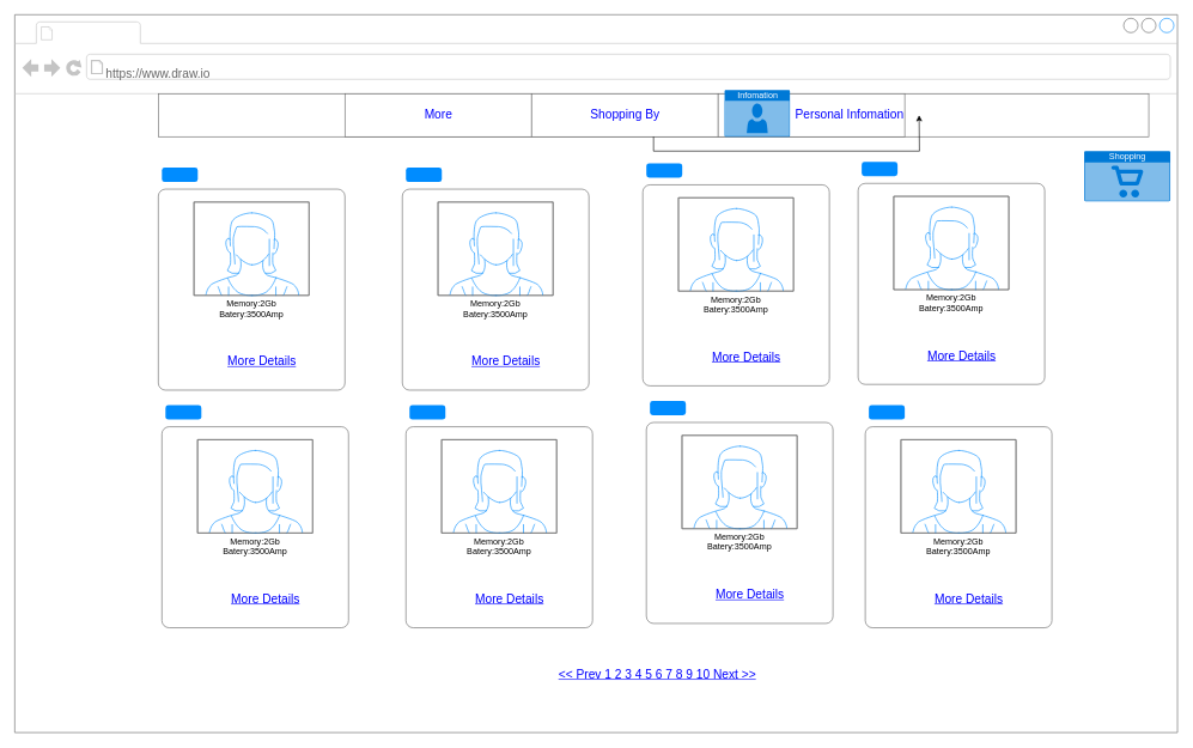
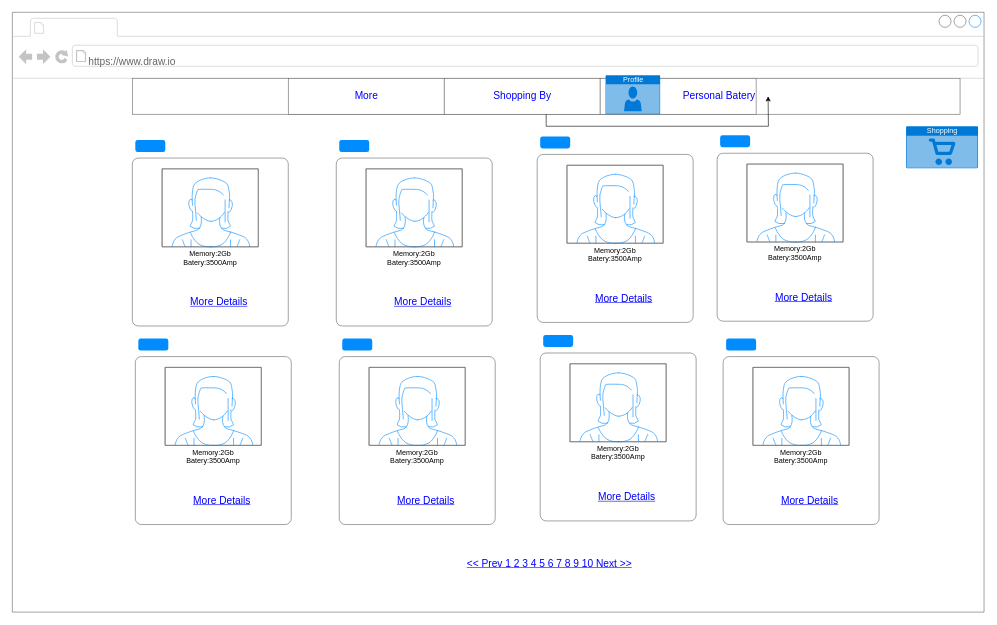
  <mxCell id="0" />
  <mxCell id="1" parent="0" />
  <mxCell id="2" value="" style="strokeWidth=1;shadow=0;dashed=0;align=center;html=1;shape=mxgraph.mockup.containers.browserWindow;rSize=0;fillColor=#ffffff;strokeColor=#666666;strokeColor2=#008cff;strokeColor3=#c4c4c4;mainText=,;recursiveResize=0;" vertex="1" parent="1"><mxGeometry x="20" y="20" width="1620" height="1000" as="geometry" /></mxCell>
  <mxCell id="3" value="https://www.draw.io" style="strokeWidth=1;shadow=0;dashed=0;align=center;html=1;shape=mxgraph.mockup.containers.anchor;rSize=0;fontSize=17;fontColor=#666666;align=left;" vertex="1" parent="2"><mxGeometry x="125" y="70" width="250" height="26" as="geometry" /></mxCell>
  <mxCell id="4" value="" style="strokeWidth=1;shadow=0;dashed=0;align=center;html=1;shape=mxgraph.mockup.text.rrect;rSize=0;fillColor=#ffffff;strokeColor=#666666;" vertex="1" parent="2"><mxGeometry x="200" y="110" width="1380" height="60" as="geometry" /></mxCell>
  <mxCell id="5" value="More" style="strokeColor=inherit;fillColor=inherit;gradientColor=inherit;strokeWidth=1;shadow=0;dashed=0;align=center;html=1;shape=mxgraph.mockup.text.rrect;rSize=0;fontSize=17;fontColor=#0000ff;" vertex="1" parent="4"><mxGeometry x="260" width="260" height="60" as="geometry" /></mxCell>
  <mxCell id="6" value="Shopping By" style="strokeColor=inherit;fillColor=inherit;gradientColor=inherit;strokeWidth=1;shadow=0;dashed=0;align=center;html=1;shape=mxgraph.mockup.text.rrect;rSize=0;fontSize=17;fontColor=#0000ff;" vertex="1" parent="4"><mxGeometry x="520" width="260" height="60" as="geometry" /></mxCell>
- <mxCell id="7" value="Personal Infomation" style="strokeColor=inherit;fillColor=inherit;gradientColor=inherit;strokeWidth=1;shadow=0;dashed=0;align=right;html=1;shape=mxgraph.mockup.text.rrect;rSize=0;fontSize=17;fontColor=#0000ff;" vertex="1" parent="4"><mxGeometry x="780" width="260" height="60" as="geometry" /></mxCell>
+ <mxCell id="7" value="Personal Batery" style="strokeColor=inherit;fillColor=inherit;gradientColor=inherit;strokeWidth=1;shadow=0;dashed=0;align=right;html=1;shape=mxgraph.mockup.text.rrect;rSize=0;fontSize=17;fontColor=#0000ff;" vertex="1" parent="4"><mxGeometry x="780" width="260" height="60" as="geometry" /></mxCell>
  <mxCell id="8" value="" style="edgeStyle=orthogonalEdgeStyle;rounded=0;orthogonalLoop=1;jettySize=auto;html=1;" edge="1" parent="4" source="4"><mxGeometry relative="1" as="geometry"><mxPoint x="1060" y="30" as="targetPoint" /></mxGeometry></mxCell>
  <mxCell id="9" value="" style="group" vertex="1" connectable="0" parent="2"><mxGeometry x="200" y="227" width="935" height="296" as="geometry" /></mxCell>
  <mxCell id="10" value="" style="shape=mxgraph.mockup.containers.marginRect;rectMarginTop=10;strokeColor=#666666;fillColor=#ffffff;strokeWidth=1;dashed=0;rounded=1;arcSize=5;recursiveResize=0;" vertex="1" parent="9"><mxGeometry y="6" width="260" height="290" as="geometry" /></mxCell>
  <mxCell id="11" value="" style="shape=rect;strokeColor=none;fillColor=#008cff;strokeWidth=1;dashed=0;rounded=1;arcSize=20;fontColor=#ffffff;fontSize=17;spacing=2;spacingTop=-2;align=left;autosize=1;spacingLeft=4;resizeWidth=0;resizeHeight=0;perimeter=none;" vertex="1" parent="10"><mxGeometry x="5" y="-20" width="50" height="20" as="geometry" /></mxCell>
  <mxCell id="12" value="" style="verticalLabelPosition=bottom;shadow=0;dashed=0;align=center;html=1;verticalAlign=top;strokeWidth=1;shape=mxgraph.mockup.containers.userFemale;strokeColor=#666666;strokeColor2=#008cff;fillColor=#ffffff;" vertex="1" parent="10"><mxGeometry x="50" y="28" width="160" height="130" as="geometry" /></mxCell>
  <mxCell id="13" value="More Details" style="shape=rectangle;strokeColor=none;fillColor=none;linkText=;fontSize=17;fontColor=#0000ff;fontStyle=4;html=1;align=center;" vertex="1" parent="10"><mxGeometry x="84" y="236" width="120" height="30" as="geometry" /></mxCell>
  <mxCell id="14" value="Memory:2Gb&lt;br&gt;Batery:3500Amp" style="text;spacingTop=-5;fillColor=#ffffff;whiteSpace=wrap;html=1;align=center;fontSize=12;fontFamily=Helvetica;fillColor=none;strokeColor=none;" vertex="1" parent="10"><mxGeometry x="5" y="161" width="250" height="90" as="geometry" /></mxCell>
  <mxCell id="15" value="" style="shape=mxgraph.mockup.containers.marginRect;rectMarginTop=10;strokeColor=#666666;fillColor=#ffffff;strokeWidth=1;dashed=0;rounded=1;arcSize=5;recursiveResize=0;" vertex="1" parent="9"><mxGeometry x="340" y="6" width="260" height="290" as="geometry" /></mxCell>
  <mxCell id="16" value="" style="shape=rect;strokeColor=none;fillColor=#008cff;strokeWidth=1;dashed=0;rounded=1;arcSize=20;fontColor=#ffffff;fontSize=17;spacing=2;spacingTop=-2;align=left;autosize=1;spacingLeft=4;resizeWidth=0;resizeHeight=0;perimeter=none;" vertex="1" parent="15"><mxGeometry x="5" y="-20" width="50" height="20" as="geometry" /></mxCell>
  <mxCell id="17" value="" style="verticalLabelPosition=bottom;shadow=0;dashed=0;align=center;html=1;verticalAlign=top;strokeWidth=1;shape=mxgraph.mockup.containers.userFemale;strokeColor=#666666;strokeColor2=#008cff;fillColor=#ffffff;" vertex="1" parent="15"><mxGeometry x="50" y="28" width="160" height="130" as="geometry" /></mxCell>
  <mxCell id="18" value="More Details" style="shape=rectangle;strokeColor=none;fillColor=none;linkText=;fontSize=17;fontColor=#0000ff;fontStyle=4;html=1;align=center;" vertex="1" parent="15"><mxGeometry x="84" y="236" width="120" height="30" as="geometry" /></mxCell>
  <mxCell id="19" value="Memory:2Gb&lt;br&gt;Batery:3500Amp" style="text;spacingTop=-5;fillColor=#ffffff;whiteSpace=wrap;html=1;align=center;fontSize=12;fontFamily=Helvetica;fillColor=none;strokeColor=none;" vertex="1" parent="15"><mxGeometry x="5" y="161" width="250" height="90" as="geometry" /></mxCell>
  <mxCell id="20" value="" style="shape=mxgraph.mockup.containers.marginRect;rectMarginTop=10;strokeColor=#666666;fillColor=#ffffff;strokeWidth=1;dashed=0;rounded=1;arcSize=5;recursiveResize=0;" vertex="1" parent="9"><mxGeometry x="675" width="260" height="290" as="geometry" /></mxCell>
  <mxCell id="21" value="" style="shape=rect;strokeColor=none;fillColor=#008cff;strokeWidth=1;dashed=0;rounded=1;arcSize=20;fontColor=#ffffff;fontSize=17;spacing=2;spacingTop=-2;align=left;autosize=1;spacingLeft=4;resizeWidth=0;resizeHeight=0;perimeter=none;" vertex="1" parent="20"><mxGeometry x="5" y="-20" width="50" height="20" as="geometry" /></mxCell>
  <mxCell id="22" value="" style="verticalLabelPosition=bottom;shadow=0;dashed=0;align=center;html=1;verticalAlign=top;strokeWidth=1;shape=mxgraph.mockup.containers.userFemale;strokeColor=#666666;strokeColor2=#008cff;fillColor=#ffffff;" vertex="1" parent="20"><mxGeometry x="50" y="28" width="160" height="130" as="geometry" /></mxCell>
  <mxCell id="23" value="More Details" style="shape=rectangle;strokeColor=none;fillColor=none;linkText=;fontSize=17;fontColor=#0000ff;fontStyle=4;html=1;align=center;" vertex="1" parent="20"><mxGeometry x="84" y="236" width="120" height="30" as="geometry" /></mxCell>
  <mxCell id="24" value="Memory:2Gb&lt;br&gt;Batery:3500Amp" style="text;spacingTop=-5;fillColor=#ffffff;whiteSpace=wrap;html=1;align=center;fontSize=12;fontFamily=Helvetica;fillColor=none;strokeColor=none;" vertex="1" parent="20"><mxGeometry x="5" y="161" width="250" height="90" as="geometry" /></mxCell>
  <mxCell id="25" value="&lt;&lt; Prev 1 2 3 4 5 6 7 8 9 10 Next &gt;&gt;" style="strokeWidth=1;shadow=0;dashed=0;align=center;html=1;shape=mxgraph.mockup.navigation.pagination;linkText=;fontSize=17;fontColor=#0000ff;fontStyle=4;" vertex="1" parent="2"><mxGeometry x="720" y="905" width="350" height="30" as="geometry" /></mxCell>
  <mxCell id="26" value="" style="shape=mxgraph.mockup.containers.marginRect;rectMarginTop=10;strokeColor=#666666;fillColor=#ffffff;strokeWidth=1;dashed=0;rounded=1;arcSize=5;recursiveResize=0;" vertex="1" parent="2"><mxGeometry x="205" y="564" width="260" height="290" as="geometry" /></mxCell>
  <mxCell id="27" value="" style="shape=rect;strokeColor=none;fillColor=#008cff;strokeWidth=1;dashed=0;rounded=1;arcSize=20;fontColor=#ffffff;fontSize=17;spacing=2;spacingTop=-2;align=left;autosize=1;spacingLeft=4;resizeWidth=0;resizeHeight=0;perimeter=none;" vertex="1" parent="26"><mxGeometry x="5" y="-20" width="50" height="20" as="geometry" /></mxCell>
  <mxCell id="28" value="" style="verticalLabelPosition=bottom;shadow=0;dashed=0;align=center;html=1;verticalAlign=top;strokeWidth=1;shape=mxgraph.mockup.containers.userFemale;strokeColor=#666666;strokeColor2=#008cff;fillColor=#ffffff;" vertex="1" parent="26"><mxGeometry x="50" y="28" width="160" height="130" as="geometry" /></mxCell>
  <mxCell id="29" value="More Details" style="shape=rectangle;strokeColor=none;fillColor=none;linkText=;fontSize=17;fontColor=#0000ff;fontStyle=4;html=1;align=center;" vertex="1" parent="26"><mxGeometry x="84" y="236" width="120" height="30" as="geometry" /></mxCell>
  <mxCell id="30" value="Memory:2Gb&lt;br&gt;Batery:3500Amp" style="text;spacingTop=-5;fillColor=#ffffff;whiteSpace=wrap;html=1;align=center;fontSize=12;fontFamily=Helvetica;fillColor=none;strokeColor=none;" vertex="1" parent="26"><mxGeometry x="5" y="161" width="250" height="90" as="geometry" /></mxCell>
  <mxCell id="31" value="" style="shape=mxgraph.mockup.containers.marginRect;rectMarginTop=10;strokeColor=#666666;fillColor=#ffffff;strokeWidth=1;dashed=0;rounded=1;arcSize=5;recursiveResize=0;" vertex="1" parent="2"><mxGeometry x="545" y="564" width="260" height="290" as="geometry" /></mxCell>
  <mxCell id="32" value="" style="shape=rect;strokeColor=none;fillColor=#008cff;strokeWidth=1;dashed=0;rounded=1;arcSize=20;fontColor=#ffffff;fontSize=17;spacing=2;spacingTop=-2;align=left;autosize=1;spacingLeft=4;resizeWidth=0;resizeHeight=0;perimeter=none;" vertex="1" parent="31"><mxGeometry x="5" y="-20" width="50" height="20" as="geometry" /></mxCell>
  <mxCell id="33" value="" style="verticalLabelPosition=bottom;shadow=0;dashed=0;align=center;html=1;verticalAlign=top;strokeWidth=1;shape=mxgraph.mockup.containers.userFemale;strokeColor=#666666;strokeColor2=#008cff;fillColor=#ffffff;" vertex="1" parent="31"><mxGeometry x="50" y="28" width="160" height="130" as="geometry" /></mxCell>
  <mxCell id="34" value="More Details" style="shape=rectangle;strokeColor=none;fillColor=none;linkText=;fontSize=17;fontColor=#0000ff;fontStyle=4;html=1;align=center;" vertex="1" parent="31"><mxGeometry x="84" y="236" width="120" height="30" as="geometry" /></mxCell>
  <mxCell id="35" value="Memory:2Gb&lt;br&gt;Batery:3500Amp" style="text;spacingTop=-5;fillColor=#ffffff;whiteSpace=wrap;html=1;align=center;fontSize=12;fontFamily=Helvetica;fillColor=none;strokeColor=none;" vertex="1" parent="31"><mxGeometry x="5" y="161" width="250" height="90" as="geometry" /></mxCell>
  <mxCell id="36" value="" style="shape=mxgraph.mockup.containers.marginRect;rectMarginTop=10;strokeColor=#666666;fillColor=#ffffff;strokeWidth=1;dashed=0;rounded=1;arcSize=5;recursiveResize=0;" vertex="1" parent="2"><mxGeometry x="880" y="558" width="260" height="290" as="geometry" /></mxCell>
  <mxCell id="37" value="" style="shape=rect;strokeColor=none;fillColor=#008cff;strokeWidth=1;dashed=0;rounded=1;arcSize=20;fontColor=#ffffff;fontSize=17;spacing=2;spacingTop=-2;align=left;autosize=1;spacingLeft=4;resizeWidth=0;resizeHeight=0;perimeter=none;" vertex="1" parent="36"><mxGeometry x="5" y="-20" width="50" height="20" as="geometry" /></mxCell>
  <mxCell id="38" value="" style="verticalLabelPosition=bottom;shadow=0;dashed=0;align=center;html=1;verticalAlign=top;strokeWidth=1;shape=mxgraph.mockup.containers.userFemale;strokeColor=#666666;strokeColor2=#008cff;fillColor=#ffffff;" vertex="1" parent="36"><mxGeometry x="50" y="28" width="160" height="130" as="geometry" /></mxCell>
  <mxCell id="39" value="More Details" style="shape=rectangle;strokeColor=none;fillColor=none;linkText=;fontSize=17;fontColor=#0000ff;fontStyle=4;html=1;align=center;" vertex="1" parent="36"><mxGeometry x="84" y="236" width="120" height="30" as="geometry" /></mxCell>
  <mxCell id="40" value="Memory:2Gb&lt;br&gt;Batery:3500Amp" style="text;spacingTop=-5;fillColor=#ffffff;whiteSpace=wrap;html=1;align=center;fontSize=12;fontFamily=Helvetica;fillColor=none;strokeColor=none;" vertex="1" parent="36"><mxGeometry x="5" y="161" width="250" height="90" as="geometry" /></mxCell>
  <mxCell id="41" value="" style="shape=mxgraph.mockup.containers.marginRect;rectMarginTop=10;strokeColor=#666666;fillColor=#ffffff;strokeWidth=1;dashed=0;rounded=1;arcSize=5;recursiveResize=0;" vertex="1" parent="2"><mxGeometry x="1175" y="225" width="260" height="290" as="geometry" /></mxCell>
  <mxCell id="42" value="" style="shape=rect;strokeColor=none;fillColor=#008cff;strokeWidth=1;dashed=0;rounded=1;arcSize=20;fontColor=#ffffff;fontSize=17;spacing=2;spacingTop=-2;align=left;autosize=1;spacingLeft=4;resizeWidth=0;resizeHeight=0;perimeter=none;" vertex="1" parent="41"><mxGeometry x="5" y="-20" width="50" height="20" as="geometry" /></mxCell>
  <mxCell id="43" value="" style="verticalLabelPosition=bottom;shadow=0;dashed=0;align=center;html=1;verticalAlign=top;strokeWidth=1;shape=mxgraph.mockup.containers.userFemale;strokeColor=#666666;strokeColor2=#008cff;fillColor=#ffffff;" vertex="1" parent="41"><mxGeometry x="50" y="28" width="160" height="130" as="geometry" /></mxCell>
  <mxCell id="44" value="More Details" style="shape=rectangle;strokeColor=none;fillColor=none;linkText=;fontSize=17;fontColor=#0000ff;fontStyle=4;html=1;align=center;" vertex="1" parent="41"><mxGeometry x="84" y="236" width="120" height="30" as="geometry" /></mxCell>
  <mxCell id="45" value="Memory:2Gb&lt;br&gt;Batery:3500Amp" style="text;spacingTop=-5;fillColor=#ffffff;whiteSpace=wrap;html=1;align=center;fontSize=12;fontFamily=Helvetica;fillColor=none;strokeColor=none;" vertex="1" parent="41"><mxGeometry x="5" y="161" width="250" height="90" as="geometry" /></mxCell>
  <mxCell id="46" value="" style="shape=mxgraph.mockup.containers.marginRect;rectMarginTop=10;strokeColor=#666666;fillColor=#ffffff;strokeWidth=1;dashed=0;rounded=1;arcSize=5;recursiveResize=0;" vertex="1" parent="2"><mxGeometry x="1185" y="564" width="260" height="290" as="geometry" /></mxCell>
  <mxCell id="47" value="" style="shape=rect;strokeColor=none;fillColor=#008cff;strokeWidth=1;dashed=0;rounded=1;arcSize=20;fontColor=#ffffff;fontSize=17;spacing=2;spacingTop=-2;align=left;autosize=1;spacingLeft=4;resizeWidth=0;resizeHeight=0;perimeter=none;" vertex="1" parent="46"><mxGeometry x="5" y="-20" width="50" height="20" as="geometry" /></mxCell>
  <mxCell id="48" value="" style="verticalLabelPosition=bottom;shadow=0;dashed=0;align=center;html=1;verticalAlign=top;strokeWidth=1;shape=mxgraph.mockup.containers.userFemale;strokeColor=#666666;strokeColor2=#008cff;fillColor=#ffffff;" vertex="1" parent="46"><mxGeometry x="50" y="28" width="160" height="130" as="geometry" /></mxCell>
  <mxCell id="49" value="More Details" style="shape=rectangle;strokeColor=none;fillColor=none;linkText=;fontSize=17;fontColor=#0000ff;fontStyle=4;html=1;align=center;" vertex="1" parent="46"><mxGeometry x="84" y="236" width="120" height="30" as="geometry" /></mxCell>
  <mxCell id="50" value="Memory:2Gb&lt;br&gt;Batery:3500Amp" style="text;spacingTop=-5;fillColor=#ffffff;whiteSpace=wrap;html=1;align=center;fontSize=12;fontFamily=Helvetica;fillColor=none;strokeColor=none;" vertex="1" parent="46"><mxGeometry x="5" y="161" width="250" height="90" as="geometry" /></mxCell>
- <mxCell id="51" value="Infomation" style="html=1;strokeColor=none;fillColor=#0079D6;labelPosition=center;verticalLabelPosition=middle;verticalAlign=top;align=center;fontSize=12;outlineConnect=0;spacingTop=-6;fontColor=#FFFFFF;shape=mxgraph.sitemap.profile;" vertex="1" parent="2"><mxGeometry x="989" y="105" width="91" height="65" as="geometry" /></mxCell>
+ <mxCell id="51" value="Profile" style="html=1;strokeColor=none;fillColor=#0079D6;labelPosition=center;verticalLabelPosition=middle;verticalAlign=top;align=center;fontSize=12;outlineConnect=0;spacingTop=-6;fontColor=#FFFFFF;shape=mxgraph.sitemap.profile;" vertex="1" parent="2"><mxGeometry x="989" y="105" width="91" height="65" as="geometry" /></mxCell>
  <mxCell id="52" value="Shopping" style="html=1;strokeColor=none;fillColor=#0079D6;labelPosition=center;verticalLabelPosition=middle;verticalAlign=top;align=center;fontSize=12;outlineConnect=0;spacingTop=-6;fontColor=#FFFFFF;shape=mxgraph.sitemap.shopping;" vertex="1" parent="2"><mxGeometry x="1490" y="190" width="120" height="70" as="geometry" /></mxCell>
